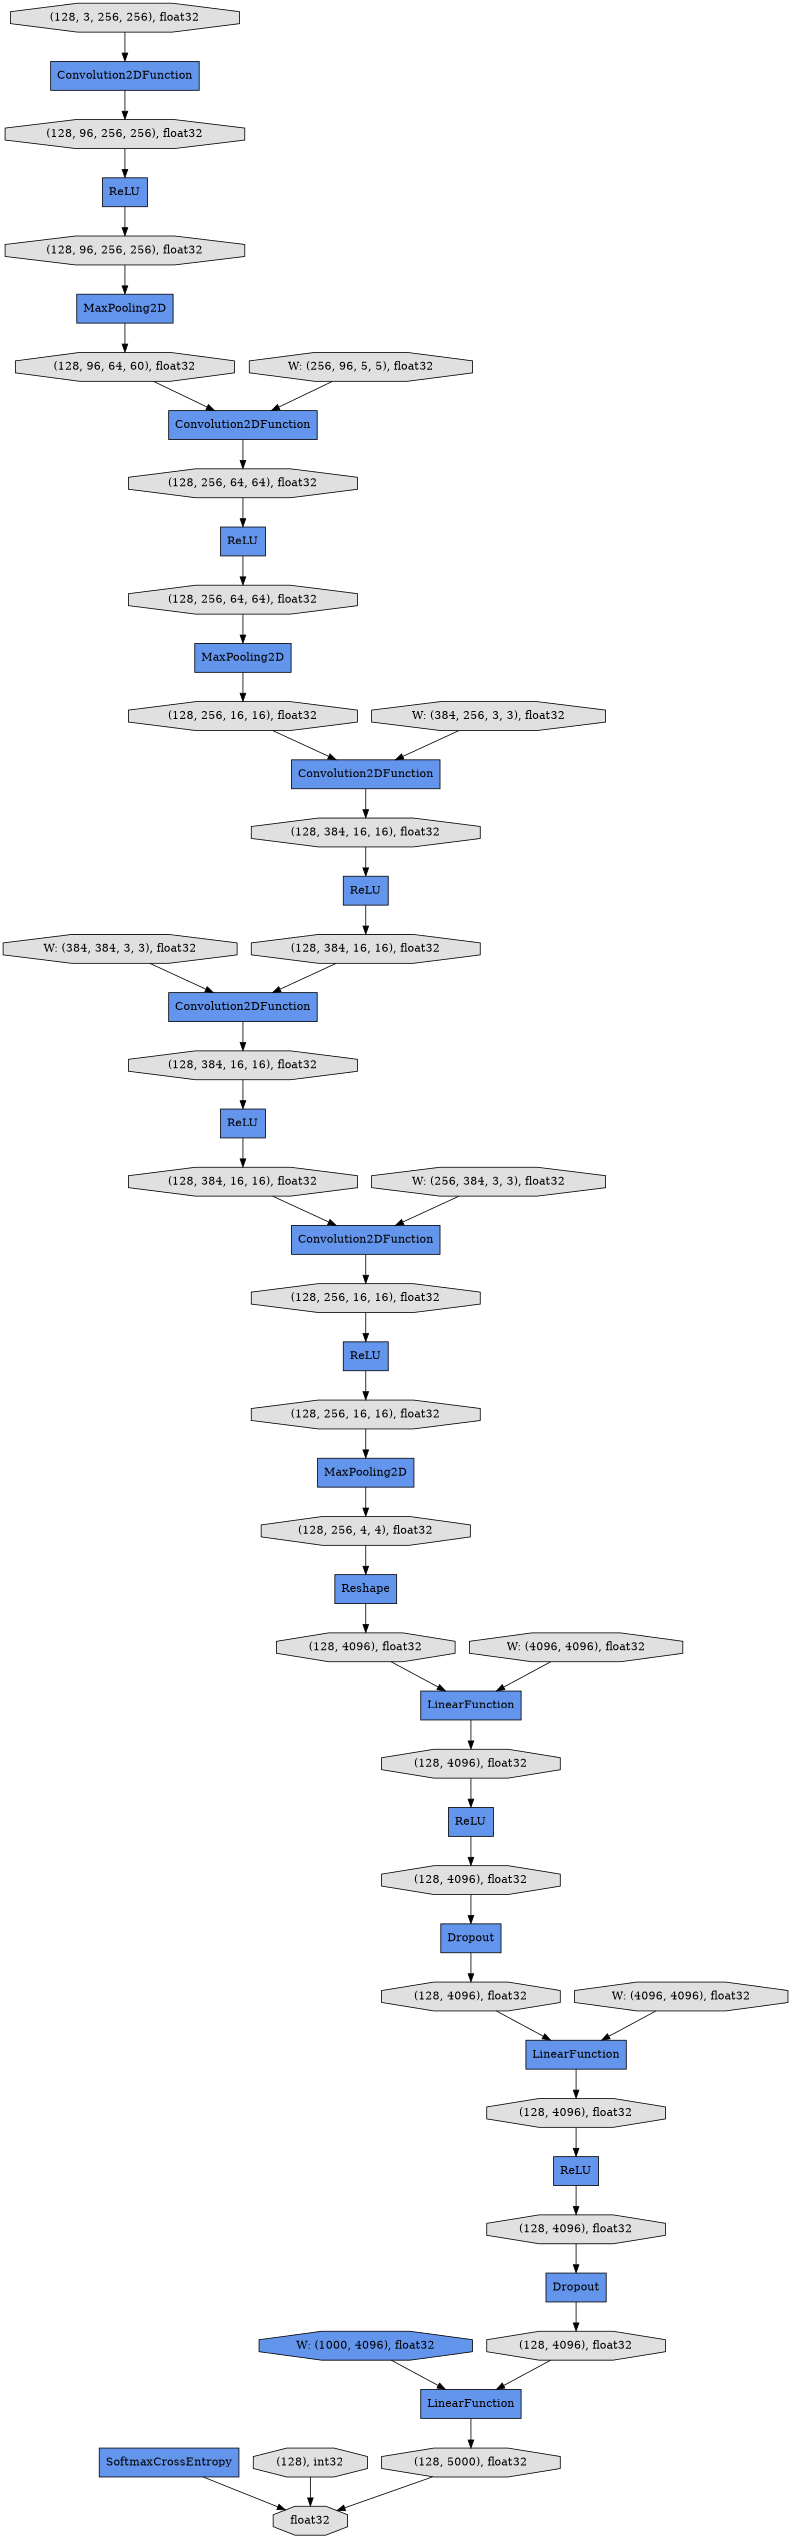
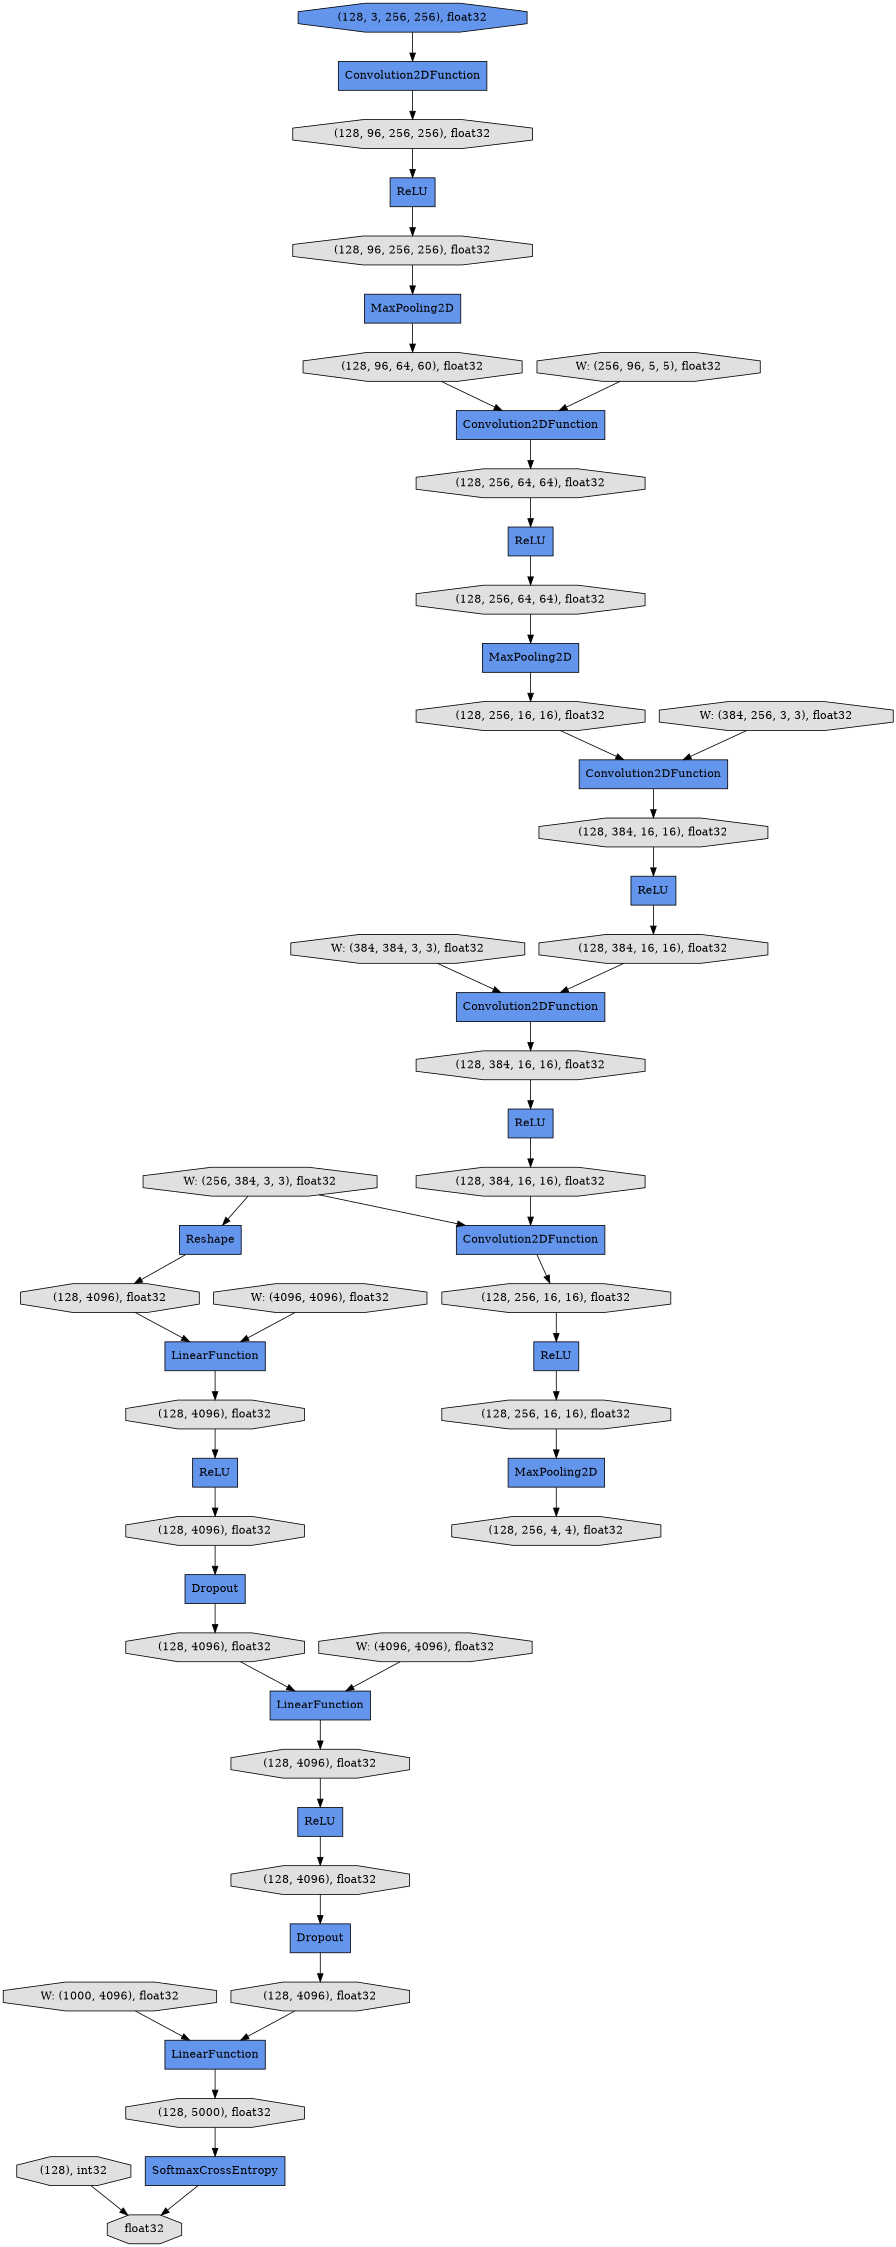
  digraph {
    rankdir=TB
    node [fillcolor="#E0E0E0" shape=octagon style=filled]
    n1 [label="(128, 4096), float32"]
    n2 [fillcolor="#6495ED" label=ReLU shape=record]
    n3 [label="(128, 4096), float32"]
    n4 [label="(128, 96, 64, 60), float32"]
    n5 [fillcolor="#6495ED" label=Convolution2DFunction shape=record]
    n6 [label="(128, 256, 64, 64), float32"]
    n7 [fillcolor="#6495ED" label=Dropout shape=record]
    n8 [label="(128, 4096), float32"]
    n9 [label="(128, 256, 16, 16), float32"]
    n10 [fillcolor="#6495ED" label=ReLU shape=record]
    n11 [label="(128, 256, 16, 16), float32"]
    n12 [label="W: (384, 384, 3, 3), float32"]
    n13 [fillcolor="#6495ED" label=Convolution2DFunction shape=record]
    n14 [label="(128, 384, 16, 16), float32"]
    n15 [fillcolor="#6495ED" label=ReLU shape=record]
    n16 [label="(128, 256, 64, 64), float32"]
    n17 [fillcolor="#6495ED" label=MaxPooling2D shape=record]
    n18 [fillcolor="#6495ED" label=ReLU shape=record]
    n19 [label="(128, 96, 256, 256), float32"]
    n20 [fillcolor="#6495ED" label=MaxPooling2D shape=record]
-   n21 [label="(128, 3, 256, 256), float32"]
+   n21 [fillcolor="#6495ED" label="(128, 3, 256, 256), float32"]
    n22 [fillcolor="#6495ED" label=Convolution2DFunction shape=record]
    n23 [label="(128, 96, 256, 256), float32"]
    n24 [fillcolor="#6495ED" label=LinearFunction shape=record]
    n25 [label="(128, 5000), float32"]
    n26 [fillcolor="#6495ED" label=MaxPooling2D shape=record]
    n27 [label="(128, 256, 4, 4), float32"]
    n28 [fillcolor="#6495ED" label=Reshape shape=record]
    n29 [label="(128, 4096), float32"]
    n30 [fillcolor="#6495ED" label=ReLU shape=record]
    n31 [label="(128, 384, 16, 16), float32"]
    n32 [fillcolor="#6495ED" label=Convolution2DFunction shape=record]
    n33 [fillcolor="#6495ED" label=LinearFunction shape=record]
    n34 [label="(128, 4096), float32"]
    n35 [fillcolor="#6495ED" label=ReLU shape=record]
    n36 [fillcolor="#6495ED" label=SoftmaxCrossEntropy shape=record]
    n37 [label=float32]
    n38 [label="W: (256, 384, 3, 3), float32"]
    n39 [label="W: (256, 96, 5, 5), float32"]
    n40 [fillcolor="#6495ED" label=ReLU shape=record]
    n41 [label="(128, 384, 16, 16), float32"]
    n42 [label="(128, 256, 16, 16), float32"]
    n43 [fillcolor="#6495ED" label=Convolution2DFunction shape=record]
    n44 [label="(128, 384, 16, 16), float32"]
    n45 [fillcolor="#6495ED" label=LinearFunction shape=record]
    n46 [label="W: (4096, 4096), float32"]
    n47 [label="(128, 4096), float32"]
    n48 [label="(128), int32"]
    n49 [fillcolor="#6495ED" label=Dropout shape=record]
    n50 [label="(128, 4096), float32"]
    n51 [label="W: (4096, 4096), float32"]
    n52 [label="W: (384, 256, 3, 3), float32"]
-   n53 [fillcolor="#6495ED" label="W: (1000, 4096), float32"]
+   n53 [label="W: (1000, 4096), float32"]
    n1 -> n2
    n2 -> n3
    n3 -> n7
    n4 -> n5
    n5 -> n6
    n6 -> n15
    n7 -> n8
    n8 -> n24
    n9 -> n10
    n10 -> n11
    n11 -> n26
    n12 -> n13
    n13 -> n14
    n14 -> n30
    n15 -> n16
    n16 -> n17
    n17 -> n42
    n18 -> n19
    n19 -> n20
    n20 -> n4
    n21 -> n22
    n22 -> n23
    n23 -> n18
    n24 -> n25
-   n25 -> n37
+   n25 -> n36
    n26 -> n27
-   n27 -> n28
+   n38 -> n28
    n28 -> n29
    n29 -> n33
    n30 -> n31
    n31 -> n32
    n32 -> n9
    n33 -> n34
    n34 -> n35
    n35 -> n47
    n36 -> n37
    n38 -> n32
    n39 -> n5
    n40 -> n41
    n41 -> n13
    n42 -> n43
    n43 -> n44
    n44 -> n40
    n45 -> n1
    n46 -> n33
    n47 -> n49
    n48 -> n37
    n49 -> n50
    n50 -> n45
    n51 -> n45
    n52 -> n43
    n53 -> n24
  }
